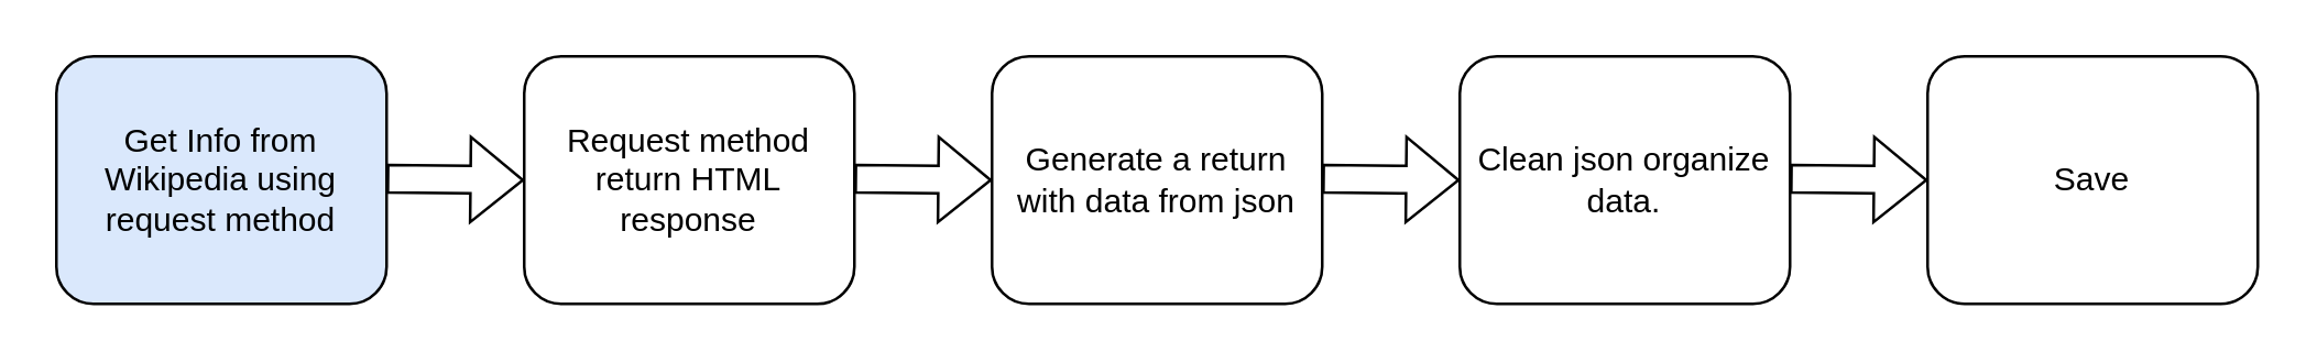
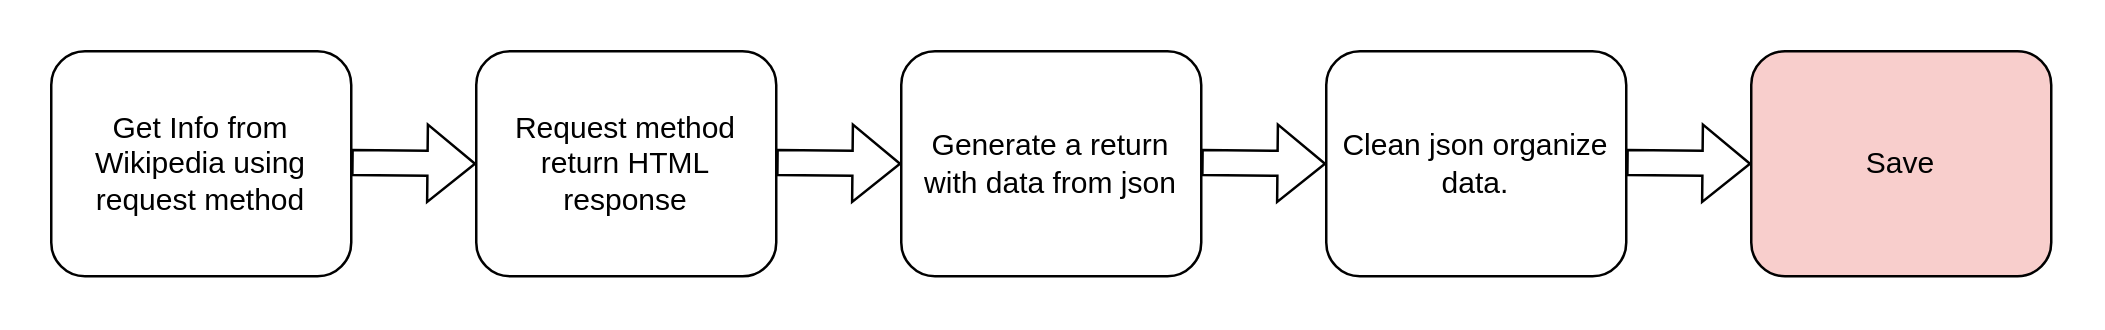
  <mxCell id="0" />
  <mxCell id="1" parent="0" />
- <mxCell id="2" value="Get Info from Wikipedia using request method" style="rounded=1;whiteSpace=wrap;html=1;fillColor=#dae8fc;" vertex="1" parent="1"><mxGeometry x="20" y="20" width="120" height="90" as="geometry" /></mxCell>
+ <mxCell id="2" value="Get Info from Wikipedia using request method" style="rounded=1;whiteSpace=wrap;html=1;" vertex="1" parent="1"><mxGeometry x="20" y="20" width="120" height="90" as="geometry" /></mxCell>
  <mxCell id="3" value="Request method return HTML response" style="rounded=1;whiteSpace=wrap;html=1;" vertex="1" parent="1"><mxGeometry x="190" y="20" width="120" height="90" as="geometry" /></mxCell>
  <mxCell id="4" value="Generate a return&lt;br&gt;with data from json" style="rounded=1;whiteSpace=wrap;html=1;" vertex="1" parent="1"><mxGeometry x="360" y="20" width="120" height="90" as="geometry" /></mxCell>
  <mxCell id="5" value="Clean json organize data." style="rounded=1;whiteSpace=wrap;html=1;" vertex="1" parent="1"><mxGeometry x="530" y="20" width="120" height="90" as="geometry" /></mxCell>
- <mxCell id="6" value="Save" style="rounded=1;whiteSpace=wrap;html=1;" vertex="1" parent="1"><mxGeometry x="700" y="20" width="120" height="90" as="geometry" /></mxCell>
+ <mxCell id="6" value="Save" style="rounded=1;whiteSpace=wrap;html=1;fillColor=#f8cecc;" vertex="1" parent="1"><mxGeometry x="700" y="20" width="120" height="90" as="geometry" /></mxCell>
  <mxCell id="7" value="" style="shape=flexArrow;endArrow=classic;html=1;rounded=0;entryX=0;entryY=0.5;entryDx=0;entryDy=0;" edge="1" parent="1" target="3"><mxGeometry width="50" height="50" relative="1" as="geometry"><mxPoint x="140" y="64.5" as="sourcePoint" /><mxPoint x="220" y="64.5" as="targetPoint" /></mxGeometry></mxCell>
  <mxCell id="8" value="" style="shape=flexArrow;endArrow=classic;html=1;rounded=0;entryX=0;entryY=0.5;entryDx=0;entryDy=0;" edge="1" parent="1"><mxGeometry width="50" height="50" relative="1" as="geometry"><mxPoint x="310" y="64.5" as="sourcePoint" /><mxPoint x="360" y="65" as="targetPoint" /></mxGeometry></mxCell>
  <mxCell id="9" value="" style="shape=flexArrow;endArrow=classic;html=1;rounded=0;entryX=0;entryY=0.5;entryDx=0;entryDy=0;" edge="1" parent="1"><mxGeometry width="50" height="50" relative="1" as="geometry"><mxPoint x="480" y="64.5" as="sourcePoint" /><mxPoint x="530" y="65" as="targetPoint" /></mxGeometry></mxCell>
  <mxCell id="10" value="" style="shape=flexArrow;endArrow=classic;html=1;rounded=0;entryX=0;entryY=0.5;entryDx=0;entryDy=0;" edge="1" parent="1"><mxGeometry width="50" height="50" relative="1" as="geometry"><mxPoint x="650" y="64.5" as="sourcePoint" /><mxPoint x="700" y="65" as="targetPoint" /></mxGeometry></mxCell>
